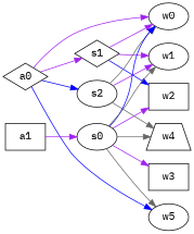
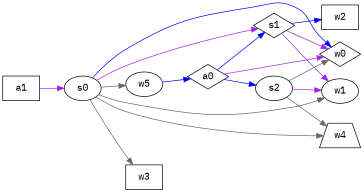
  strict digraph {
    fontname="IBM Plex Mono"
    rankdir=LR
    node [fontname="IBM Plex Mono" shape=ellipse]
    edge [color=purple fontname="IBM Plex Mono"]
    a0 [color=r shape=diamond]
    s1 [color=b shape=diamond]
    s2 [color=b]
-   w0
+   w0 [shape=diamond]
    w5
    w1
    w2 [shape=box]
    w4 [shape=trapezium]
    a1 [color=r shape=box]
    s0 [color=b]
    w3 [shape=box]
-   a0 -> s1
+   a0 -> s1 [color=blue]
    a0 -> s2 [color=blue]
    a0 -> w0
-   a0 -> w5 [color=blue]
+   w5 -> a0 [color=blue]
    s1 -> w0
    s1 -> w1
    s1 -> w2 [color=blue]
    s2 -> w0 [color=gray40]
    s2 -> w1
    s2 -> w4 [color=gray40]
    a1 -> s0
    s0 -> w0 [color=blue]
    s0 -> w5 [color=gray40]
    s0 -> w1 [color=gray40]
-   s0 -> w2
+   s0 -> s1
    s0 -> w4 [color=gray40]
-   s0 -> w3
+   s0 -> w3 [color=gray40]
  }
